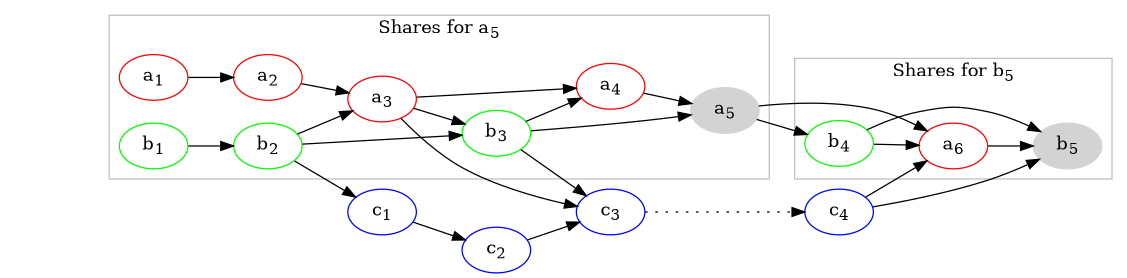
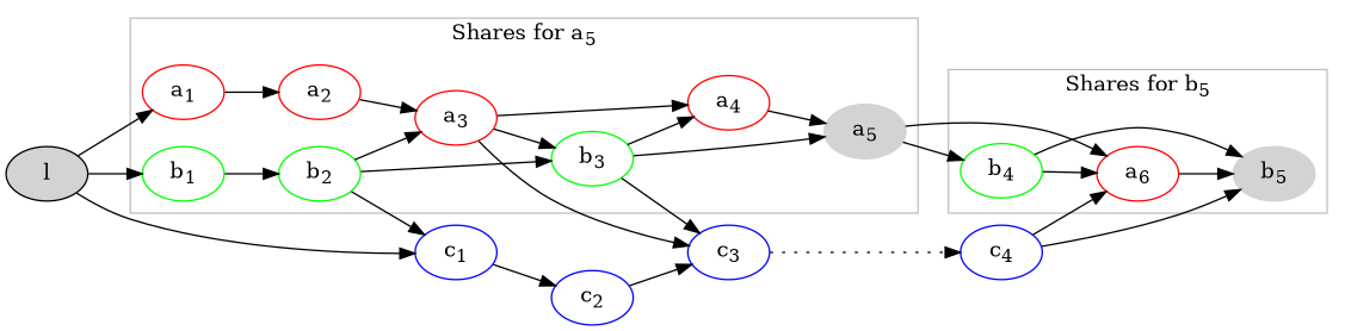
  digraph {
    rankdir=LR
    node [color=red]
    n1 [label=<a<sub>1</sub>>]
    n2 [label=<a<sub>2</sub>>]
    n3 [label=<a<sub>3</sub>>]
    n4 [label=<a<sub>4</sub>>]
    n5 [color=green label=<b<sub>3</sub>>]
    n6 [color=lightgrey label=<a<sub>5</sub>> style=filled]
    n7 [color=green label=<b<sub>1</sub>>]
    n8 [color=green label=<b<sub>2</sub>>]
    n9 [label=<a<sub>6</sub>>]
    n10 [color=green label=<b<sub>4</sub>>]
    n11 [color=lightgrey label=<b<sub>5</sub>> style=filled]
    n12 [color=blue label=<c<sub>3</sub>>]
    n13 [color=blue label=<c<sub>1</sub>>]
    n14 [color=blue label=<c<sub>2</sub>>]
    n15 [color=blue label=<c<sub>4</sub>>]
+   l [style=filled color=""]
    subgraph cluster_1 {
      color=grey
      label=<Shares for a<sub>5</sub>>
      n1
      n2
      n3
      n4
      n5
      n6
      n7
      n8
    }
    subgraph cluster_2 {
      color=grey
      label=<Shares for b<sub>5</sub>>
      n9
      n10
      n11
    }
    n1 -> n2
    n2 -> n3
    n3 -> n4
    n3 -> n5
    n3 -> n12
    n4 -> n6
    n5 -> n4
    n5 -> n6
    n5 -> n12
    n6 -> n9
    n6 -> n10
    n7 -> n8
    n8 -> n3
    n8 -> n5
    n8 -> n13
    n9 -> n11
    n10 -> n9
    n10 -> n11
    n12 -> n15 [style=dotted]
    n13 -> n14
    n14 -> n12
    n15 -> n9
    n15 -> n11
+   l -> n1
+   l -> n7
+   l -> n13
  }
